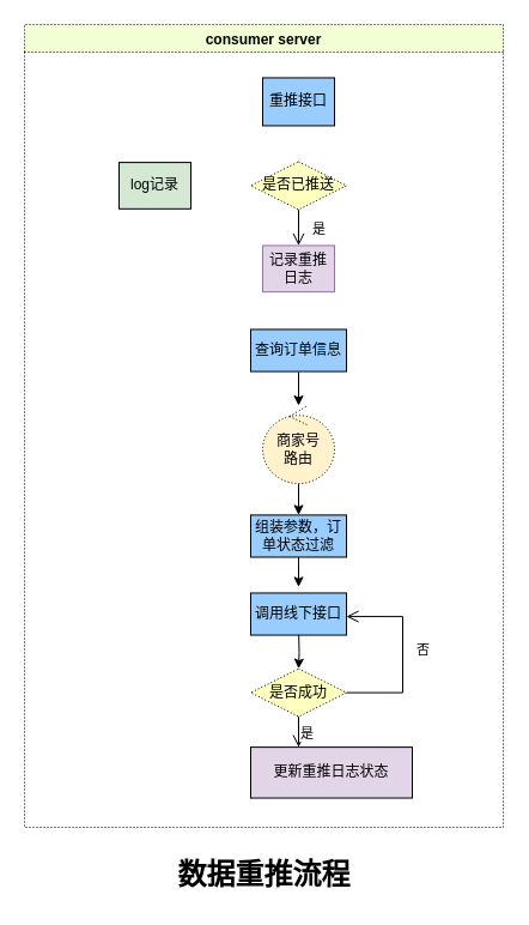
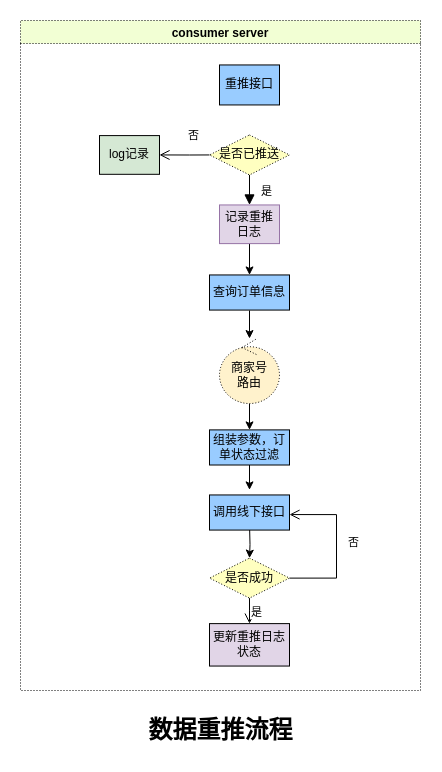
  <mxCell id="0" />
  <mxCell id="1" parent="0" />
  <mxCell id="2" value="consumer server" style="swimlane;fillColor=#F2FFD4;dashed=1;dashPattern=1 2;" parent="1" vertex="1"><mxGeometry x="20" y="20" width="400" height="670" as="geometry"><mxRectangle x="370" y="60" width="80" height="23" as="alternateBounds" /></mxGeometry></mxCell>
  <mxCell id="3" value="是否已推送" style="rhombus;whiteSpace=wrap;html=1;fillColor=#ffffc0;strokeColor=#000000;dashed=1;dashPattern=1 2;" parent="2" vertex="1"><mxGeometry x="189" y="114.45" width="80" height="40" as="geometry" /></mxCell>
  <mxCell id="4" value="" style="edgeStyle=orthogonalEdgeStyle;rounded=0;orthogonalLoop=1;jettySize=auto;html=1;" parent="2" target="8" edge="1"><mxGeometry relative="1" as="geometry"><mxPoint x="229" y="290" as="sourcePoint" /><Array as="points"><mxPoint x="229" y="290" /></Array></mxGeometry></mxCell>
+ <mxCell id="5" value="" style="edgeStyle=orthogonalEdgeStyle;rounded=0;orthogonalLoop=1;jettySize=auto;html=1;labelBackgroundColor=#F5FFFF;" parent="2" source="6" target="19" edge="1"><mxGeometry relative="1" as="geometry" /></mxCell>
  <mxCell id="6" value="记录重推日志" style="whiteSpace=wrap;html=1;align=center;fillColor=#e1d5e7;strokeColor=#9673a6;" parent="2" vertex="1"><mxGeometry x="199" y="184.45" width="60" height="38.66" as="geometry" /></mxCell>
  <mxCell id="7" value="" style="edgeStyle=orthogonalEdgeStyle;rounded=0;orthogonalLoop=1;jettySize=auto;html=1;" parent="2" source="8" target="17" edge="1"><mxGeometry relative="1" as="geometry" /></mxCell>
  <mxCell id="8" value="商家号&lt;br&gt;路由" style="ellipse;shape=umlControl;whiteSpace=wrap;html=1;dashed=1;dashPattern=1 2;strokeColor=#000000;fillColor=#FFF2CC;gradientColor=none;" parent="2" vertex="1"><mxGeometry x="199" y="318.05" width="60" height="65" as="geometry" /></mxCell>
- <mxCell id="9" value="更新重推日志状态" style="whiteSpace=wrap;html=1;align=center;fillColor=#E1D5E7;" parent="2" vertex="1"><mxGeometry x="189" y="603.11" width="135" height="42.44" as="geometry" /></mxCell>
+ <mxCell id="9" value="更新重推日志状态" style="whiteSpace=wrap;html=1;align=center;fillColor=#E1D5E7;" parent="2" vertex="1"><mxGeometry x="189" y="603.11" width="80" height="42.44" as="geometry" /></mxCell>
  <mxCell id="10" value="" style="edgeStyle=orthogonalEdgeStyle;rounded=0;orthogonalLoop=1;jettySize=auto;html=1;" parent="2" target="12" edge="1"><mxGeometry relative="1" as="geometry"><mxPoint x="229" y="503.11" as="sourcePoint" /></mxGeometry></mxCell>
  <mxCell id="11" value="调用线下接口" style="whiteSpace=wrap;html=1;align=center;fillColor=#99CCFF;" parent="2" vertex="1"><mxGeometry x="189" y="474.45" width="80" height="35.12" as="geometry" /></mxCell>
  <mxCell id="12" value="是否成功" style="rhombus;whiteSpace=wrap;html=1;fillColor=#ffffc0;strokeColor=#000000;dashed=1;dashPattern=1 2;" parent="2" vertex="1"><mxGeometry x="189" y="537.61" width="80" height="40" as="geometry" /></mxCell>
  <mxCell id="13" value="否" style="edgeStyle=orthogonalEdgeStyle;html=1;align=left;verticalAlign=bottom;endArrow=open;endSize=8;strokeColor=#000000;rounded=0;exitX=1;exitY=0.5;exitDx=0;exitDy=0;" parent="2" source="12" edge="1"><mxGeometry x="-0.064" y="-10" relative="1" as="geometry"><mxPoint x="269" y="494.07" as="targetPoint" /><Array as="points"><mxPoint x="316" y="558" /><mxPoint x="316" y="494" /></Array><mxPoint as="offset" /></mxGeometry></mxCell>
  <mxCell id="14" value="是" style="edgeStyle=orthogonalEdgeStyle;html=1;align=left;verticalAlign=top;endArrow=open;endSize=8;strokeColor=#000000;rounded=0;" parent="2" source="12" edge="1"><mxGeometry x="-0.886" relative="1" as="geometry"><mxPoint x="229" y="603.11" as="targetPoint" /><Array as="points" /><mxPoint as="offset" /></mxGeometry></mxCell>
  <mxCell id="15" value="重推接口" style="whiteSpace=wrap;html=1;align=center;fillColor=#99CCFF;" parent="2" vertex="1"><mxGeometry x="199" y="44.45" width="60" height="40" as="geometry" /></mxCell>
  <mxCell id="16" value="" style="edgeStyle=orthogonalEdgeStyle;rounded=0;orthogonalLoop=1;jettySize=auto;html=1;" parent="2" source="17" edge="1"><mxGeometry relative="1" as="geometry"><mxPoint x="229" y="469.39" as="targetPoint" /></mxGeometry></mxCell>
  <mxCell id="17" value="组装参数，订单状态过滤" style="whiteSpace=wrap;html=1;align=center;fillColor=#99CCFF;" parent="2" vertex="1"><mxGeometry x="189" y="409.39" width="80" height="35.12" as="geometry" /></mxCell>
  <mxCell id="18" value="log记录" style="whiteSpace=wrap;html=1;align=center;fillColor=#D5E8D4;" parent="2" vertex="1"><mxGeometry x="79" y="115.09" width="60" height="38.72" as="geometry" /></mxCell>
  <mxCell id="19" value="查询订单信息" style="whiteSpace=wrap;html=1;align=center;fillColor=#99CCFF;" parent="2" vertex="1"><mxGeometry x="189" y="254.45" width="80" height="35.12" as="geometry" /></mxCell>
- <mxCell id="20" value="是" style="edgeStyle=orthogonalEdgeStyle;html=1;align=left;verticalAlign=top;endArrow=open;endSize=8;strokeColor=#000000;rounded=0;entryX=0.5;entryY=0;entryDx=0;entryDy=0;exitX=0.5;exitY=1;exitDx=0;exitDy=0;" parent="2" source="3" target="6" edge="1"><mxGeometry x="-0.753" y="10" relative="1" as="geometry"><mxPoint x="69" y="53.17" as="targetPoint" /><Array as="points" /><mxPoint as="offset" /><mxPoint x="29" y="53.17" as="sourcePoint" /></mxGeometry></mxCell>
+ <mxCell id="20" value="是" style="edgeStyle=orthogonalEdgeStyle;html=1;align=left;verticalAlign=top;endArrow=block;endSize=8;strokeColor=#000000;rounded=0;entryX=0.5;entryY=0;entryDx=0;entryDy=0;exitX=0.5;exitY=1;exitDx=0;exitDy=0;" parent="2" source="3" target="6" edge="1"><mxGeometry x="-0.753" y="10" relative="1" as="geometry"><mxPoint x="69" y="53.17" as="targetPoint" /><Array as="points" /><mxPoint as="offset" /><mxPoint x="29" y="53.17" as="sourcePoint" /></mxGeometry></mxCell>
+ <mxCell id="21" value="否" style="edgeStyle=orthogonalEdgeStyle;html=1;align=left;verticalAlign=bottom;endArrow=open;endSize=8;strokeColor=#000000;rounded=0;exitX=0;exitY=0.5;exitDx=0;exitDy=0;entryX=1;entryY=0.5;entryDx=0;entryDy=0;" parent="2" source="3" target="18" edge="1"><mxGeometry x="-0.064" y="-10" relative="1" as="geometry"><mxPoint x="279" y="504.07" as="targetPoint" /><Array as="points"><mxPoint x="169" y="134.45" /><mxPoint x="169" y="134.45" /></Array><mxPoint as="offset" /><mxPoint x="279" y="567.61" as="sourcePoint" /></mxGeometry></mxCell>
  <mxCell id="22" value="数据重推流程" style="text;strokeColor=none;fillColor=none;html=1;fontSize=24;fontStyle=1;verticalAlign=middle;align=center;" parent="1" vertex="1"><mxGeometry x="170" y="710" width="100" height="40" as="geometry" /></mxCell>
